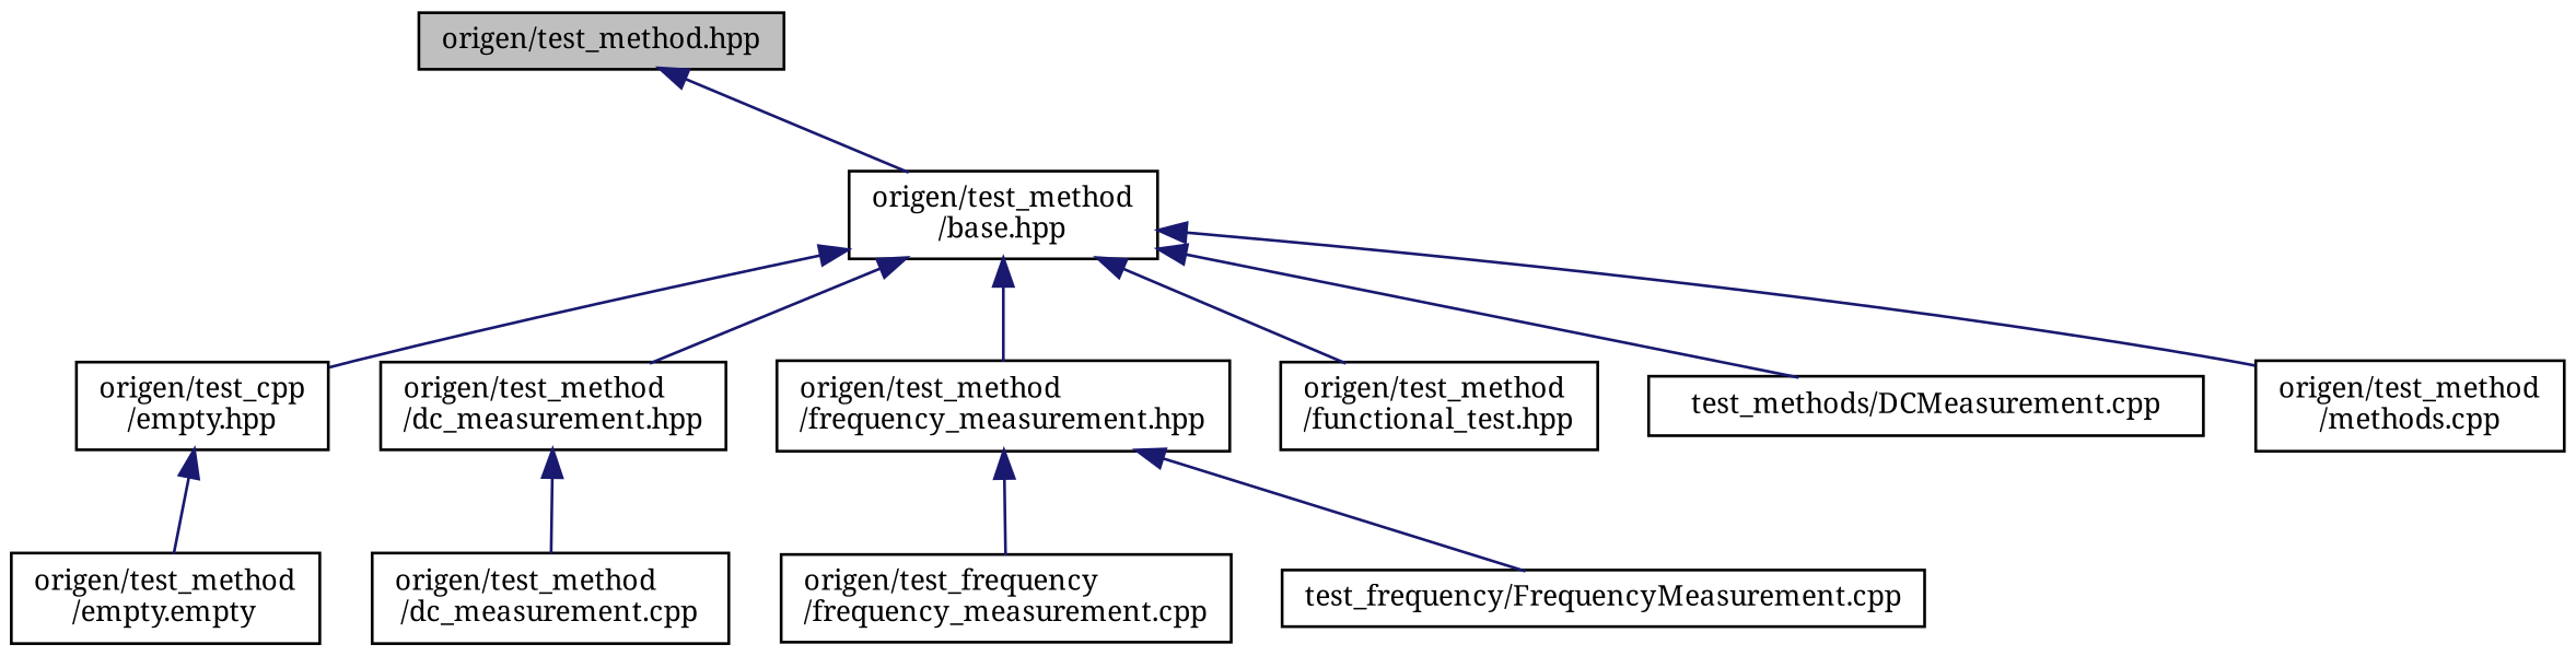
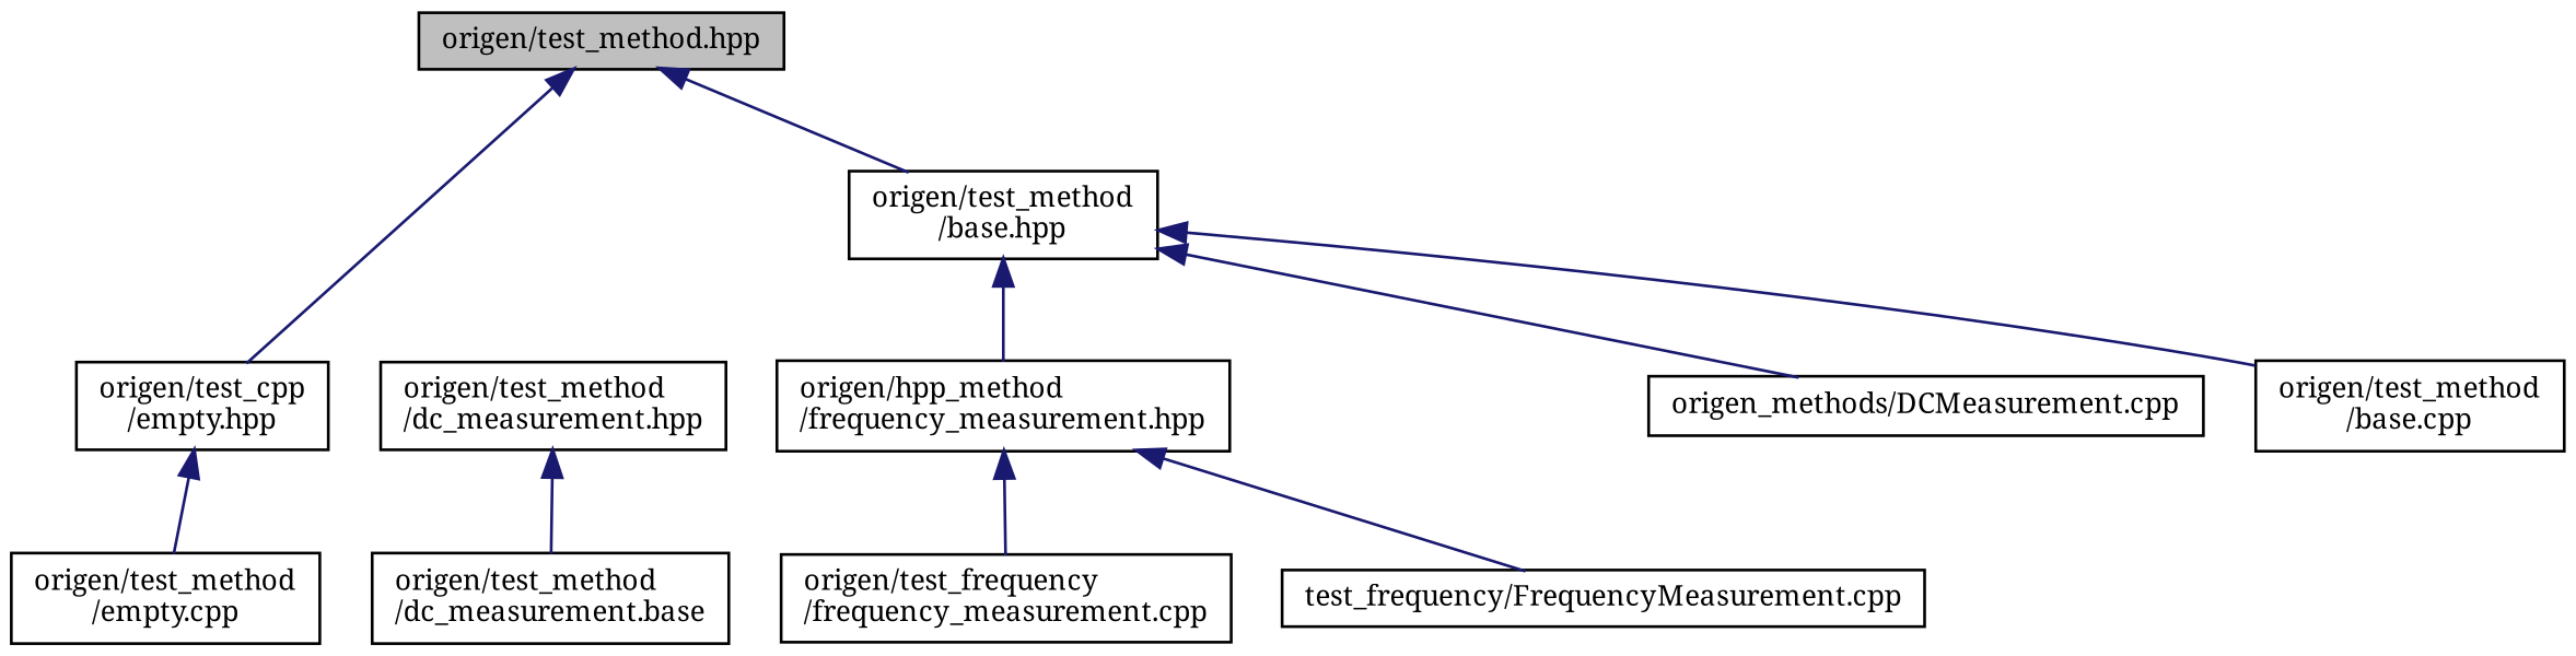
  digraph {
    fontname="Noto Serif"
    node [color=black fillcolor=white fontname="Noto Serif" fontsize=10 shape=record style=filled]
    edge [color=midnightblue dir=back fontname="Noto Serif" fontsize=10 labelfontname=Helvetica labelfontsize=10 style=solid]
    n1 [fillcolor=grey75 fontcolor=black height=0.2 label="origen/test_method.hpp" width=0.4]
    n2 [height=0.2 label="origen/test_method\l/base.hpp" width=0.4]
-   n3 [height=0.2 label="origen/test_method\l/methods.cpp" width=0.4]
+   n3 [height=0.2 label="origen/test_method\l/base.cpp" width=0.4]
    n4 [height=0.2 label="origen/test_method\l/dc_measurement.hpp" width=0.4]
    n5 [height=0.2 label="origen/test_cpp\l/empty.hpp" width=0.4]
-   n6 [height=0.2 label="origen/test_method\l/frequency_measurement.hpp" width=0.4]
-   n7 [height=0.2 label="origen/test_method\l/functional_test.hpp" width=0.4]
-   n8 [height=0.2 label="test_methods/DCMeasurement.cpp" width=0.4]
-   n9 [height=0.2 label="origen/test_method\l/dc_measurement.cpp" width=0.4]
-   n10 [height=0.2 label="origen/test_method\l/empty.empty" width=0.4]
+   n6 [height=0.2 label="origen/hpp_method\l/frequency_measurement.hpp" width=0.4]
+   n8 [height=0.2 label="origen_methods/DCMeasurement.cpp" width=0.4]
+   n9 [height=0.2 label="origen/test_method\l/dc_measurement.base" width=0.4]
+   n10 [height=0.2 label="origen/test_method\l/empty.cpp" width=0.4]
    n11 [height=0.2 label="origen/test_frequency\l/frequency_measurement.cpp" width=0.4]
    n12 [height=0.2 label="test_frequency/FrequencyMeasurement.cpp" width=0.4]
    n1 -> n2
    n2 -> n3
-   n2 -> n4
-   n2 -> n5
+   n1 -> n5
    n2 -> n6
-   n2 -> n7
    n2 -> n8
    n4 -> n9
    n5 -> n10
    n6 -> n11
    n6 -> n12
  }
